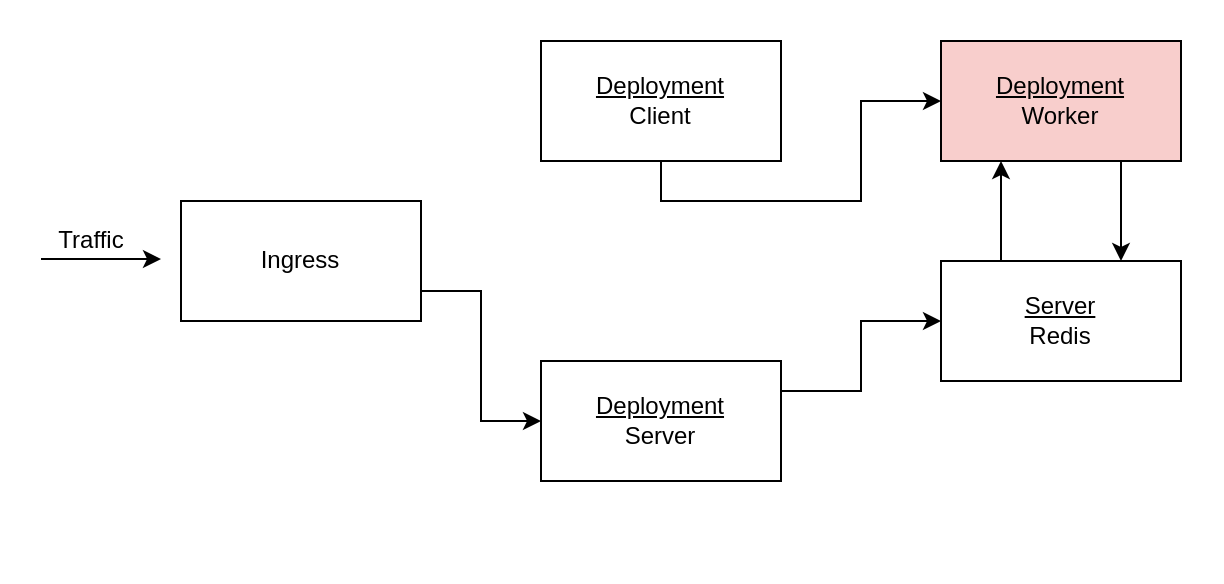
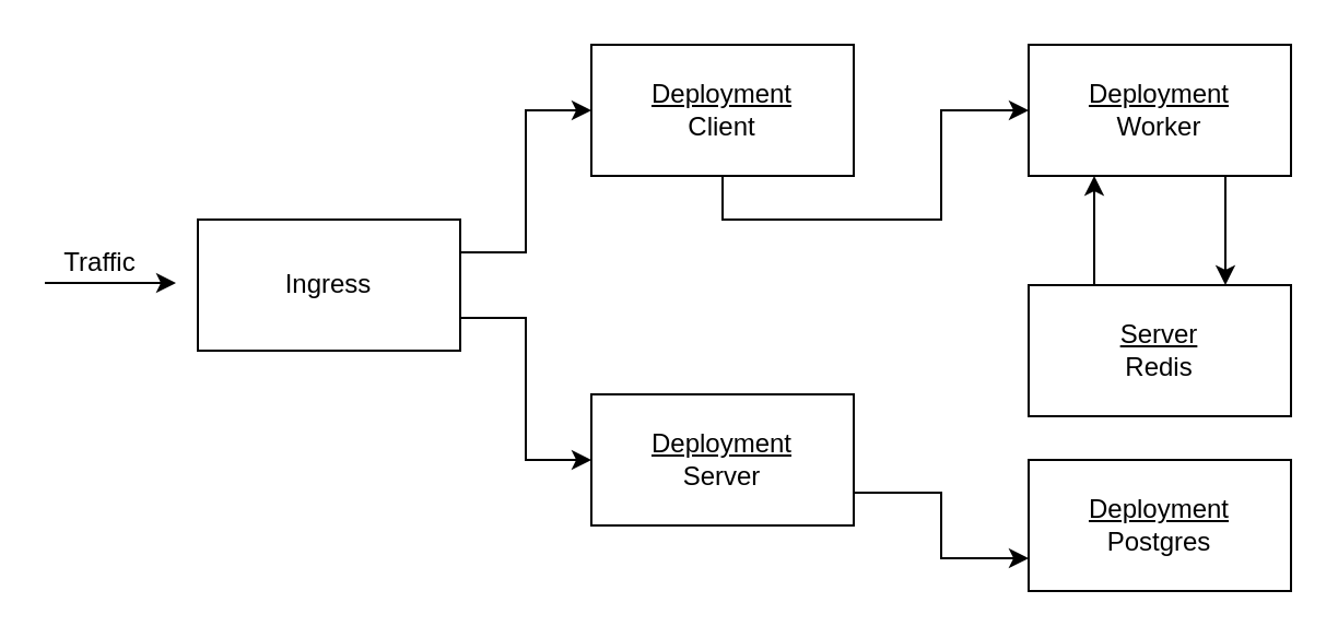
  <mxCell id="0" />
  <mxCell id="1" parent="0" />
+ <mxCell id="2" style="edgeStyle=orthogonalEdgeStyle;rounded=0;orthogonalLoop=1;jettySize=auto;html=1;exitX=1;exitY=0.25;exitDx=0;exitDy=0;entryX=0;entryY=0.5;entryDx=0;entryDy=0;" edge="1" parent="1" source="4" target="6"><mxGeometry relative="1" as="geometry" /></mxCell>
  <mxCell id="3" style="edgeStyle=orthogonalEdgeStyle;rounded=0;orthogonalLoop=1;jettySize=auto;html=1;exitX=1;exitY=0.75;exitDx=0;exitDy=0;entryX=0;entryY=0.5;entryDx=0;entryDy=0;" edge="1" parent="1" source="4" target="9"><mxGeometry relative="1" as="geometry" /></mxCell>
  <mxCell id="4" value="Ingress" style="whiteSpace=wrap;html=1;" vertex="1" parent="1"><mxGeometry x="90" y="100" width="120" height="60" as="geometry" /></mxCell>
  <mxCell id="5" style="edgeStyle=orthogonalEdgeStyle;rounded=0;orthogonalLoop=1;jettySize=auto;html=1;exitX=0.5;exitY=1;exitDx=0;exitDy=0;" edge="1" parent="1" source="6" target="11"><mxGeometry relative="1" as="geometry" /></mxCell>
  <mxCell id="6" value="&lt;div&gt;&lt;u&gt;Deployment&lt;/u&gt;&lt;/div&gt;&lt;div&gt;Client&lt;br&gt;&lt;/div&gt;" style="whiteSpace=wrap;html=1;" vertex="1" parent="1"><mxGeometry x="270" y="20" width="120" height="60" as="geometry" /></mxCell>
- <mxCell id="7" style="edgeStyle=orthogonalEdgeStyle;rounded=0;orthogonalLoop=1;jettySize=auto;html=1;exitX=1;exitY=0.25;exitDx=0;exitDy=0;entryX=0;entryY=0.5;entryDx=0;entryDy=0;" edge="1" parent="1" source="9" target="14"><mxGeometry relative="1" as="geometry" /></mxCell>
+ <mxCell id="8" style="edgeStyle=orthogonalEdgeStyle;rounded=0;orthogonalLoop=1;jettySize=auto;html=1;exitX=1;exitY=0.75;exitDx=0;exitDy=0;entryX=0;entryY=0.75;entryDx=0;entryDy=0;" edge="1" parent="1" source="9" target="12"><mxGeometry relative="1" as="geometry" /></mxCell>
  <mxCell id="9" value="&lt;div&gt;&lt;u&gt;Deployment&lt;/u&gt;&lt;/div&gt;&lt;div&gt;Server&lt;br&gt;&lt;/div&gt;" style="whiteSpace=wrap;html=1;" vertex="1" parent="1"><mxGeometry x="270" y="180" width="120" height="60" as="geometry" /></mxCell>
  <mxCell id="10" style="edgeStyle=orthogonalEdgeStyle;rounded=0;orthogonalLoop=1;jettySize=auto;html=1;exitX=0.75;exitY=1;exitDx=0;exitDy=0;entryX=0.75;entryY=0;entryDx=0;entryDy=0;" edge="1" parent="1" source="11" target="14"><mxGeometry relative="1" as="geometry" /></mxCell>
- <mxCell id="11" value="&lt;div&gt;&lt;u&gt;Deployment&lt;/u&gt;&lt;/div&gt;&lt;div&gt;Worker&lt;br&gt;&lt;/div&gt;" style="whiteSpace=wrap;html=1;fillColor=#f8cecc;" vertex="1" parent="1"><mxGeometry x="470" y="20" width="120" height="60" as="geometry" /></mxCell>
+ <mxCell id="11" value="&lt;div&gt;&lt;u&gt;Deployment&lt;/u&gt;&lt;/div&gt;&lt;div&gt;Worker&lt;br&gt;&lt;/div&gt;" style="whiteSpace=wrap;html=1;" vertex="1" parent="1"><mxGeometry x="470" y="20" width="120" height="60" as="geometry" /></mxCell>
+ <mxCell id="12" value="&lt;div&gt;&lt;u&gt;Deployment&lt;/u&gt;&lt;/div&gt;&lt;div&gt;Postgres&lt;br&gt;&lt;/div&gt;" style="whiteSpace=wrap;html=1;" vertex="1" parent="1"><mxGeometry x="470" y="210" width="120" height="60" as="geometry" /></mxCell>
  <mxCell id="13" style="edgeStyle=orthogonalEdgeStyle;rounded=0;orthogonalLoop=1;jettySize=auto;html=1;exitX=0.25;exitY=0;exitDx=0;exitDy=0;entryX=0.25;entryY=1;entryDx=0;entryDy=0;" edge="1" parent="1" source="14" target="11"><mxGeometry relative="1" as="geometry" /></mxCell>
  <mxCell id="14" value="&lt;div&gt;&lt;u&gt;Server&lt;/u&gt;&lt;/div&gt;&lt;div&gt;Redis&lt;br&gt;&lt;/div&gt;" style="whiteSpace=wrap;html=1;" vertex="1" parent="1"><mxGeometry x="470" y="130" width="120" height="60" as="geometry" /></mxCell>
  <mxCell id="15" value="" style="endArrow=classic;html=1;" edge="1" parent="1"><mxGeometry width="50" height="50" relative="1" as="geometry"><mxPoint x="20" y="129" as="sourcePoint" /><mxPoint x="80" y="129" as="targetPoint" /></mxGeometry></mxCell>
  <mxCell id="16" value="Traffic" style="text;html=1;align=center;verticalAlign=middle;resizable=0;points=[];autosize=1;" vertex="1" parent="1"><mxGeometry x="20" y="110" width="50" height="20" as="geometry" /></mxCell>
